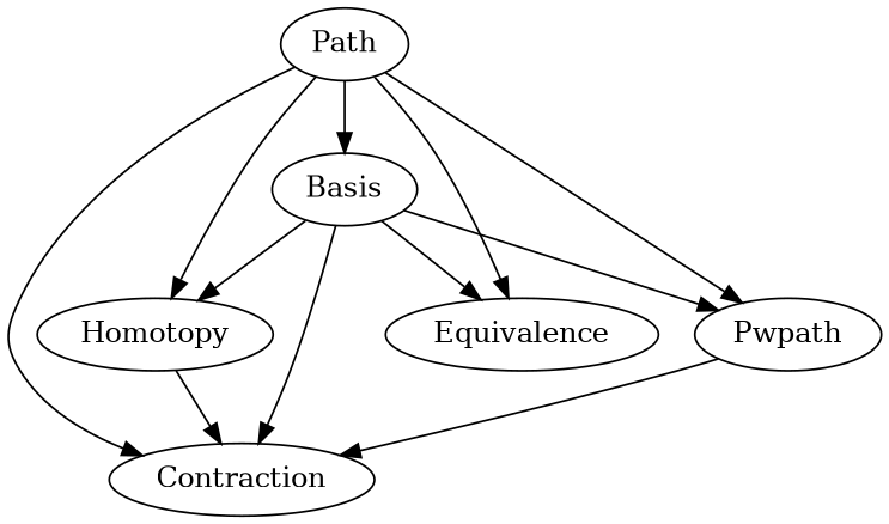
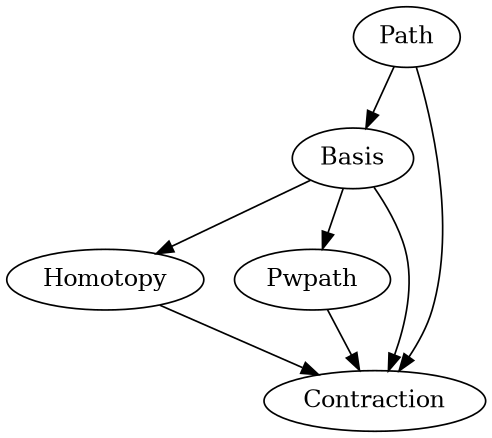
  digraph {
    Basis
    Homotopy
    Pwpath
    Contraction
-   Equivalence
    Path
    Basis -> Homotopy
    Basis -> Pwpath
    Basis -> Contraction
-   Basis -> Equivalence
    Homotopy -> Contraction
    Pwpath -> Contraction
    Path -> Basis
-   Path -> Homotopy
-   Path -> Pwpath
    Path -> Contraction
-   Path -> Equivalence
  }
